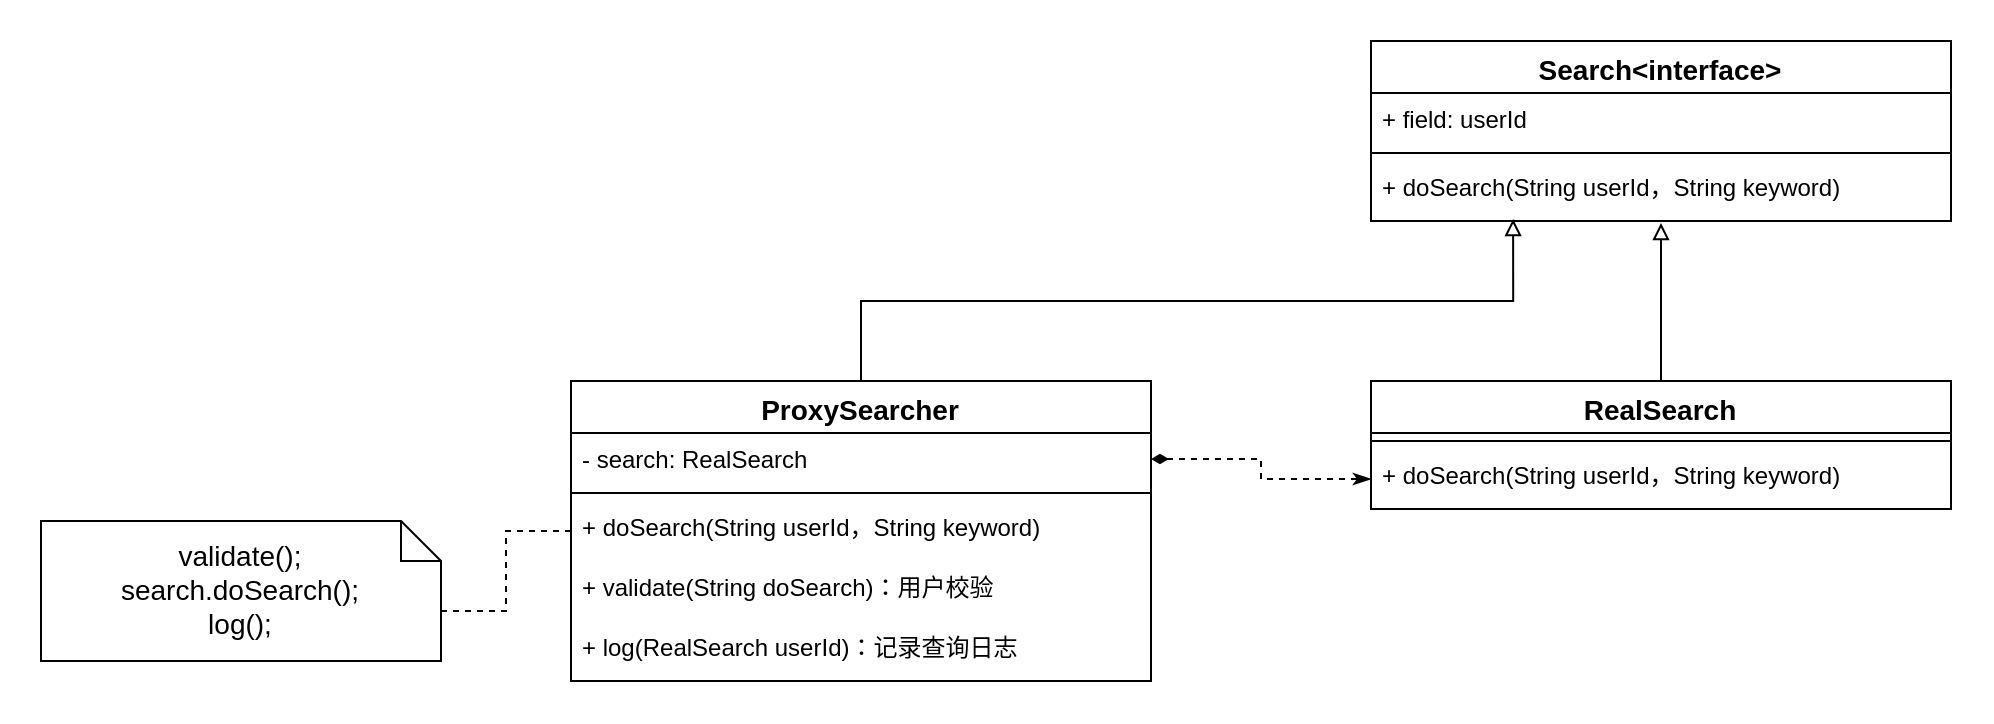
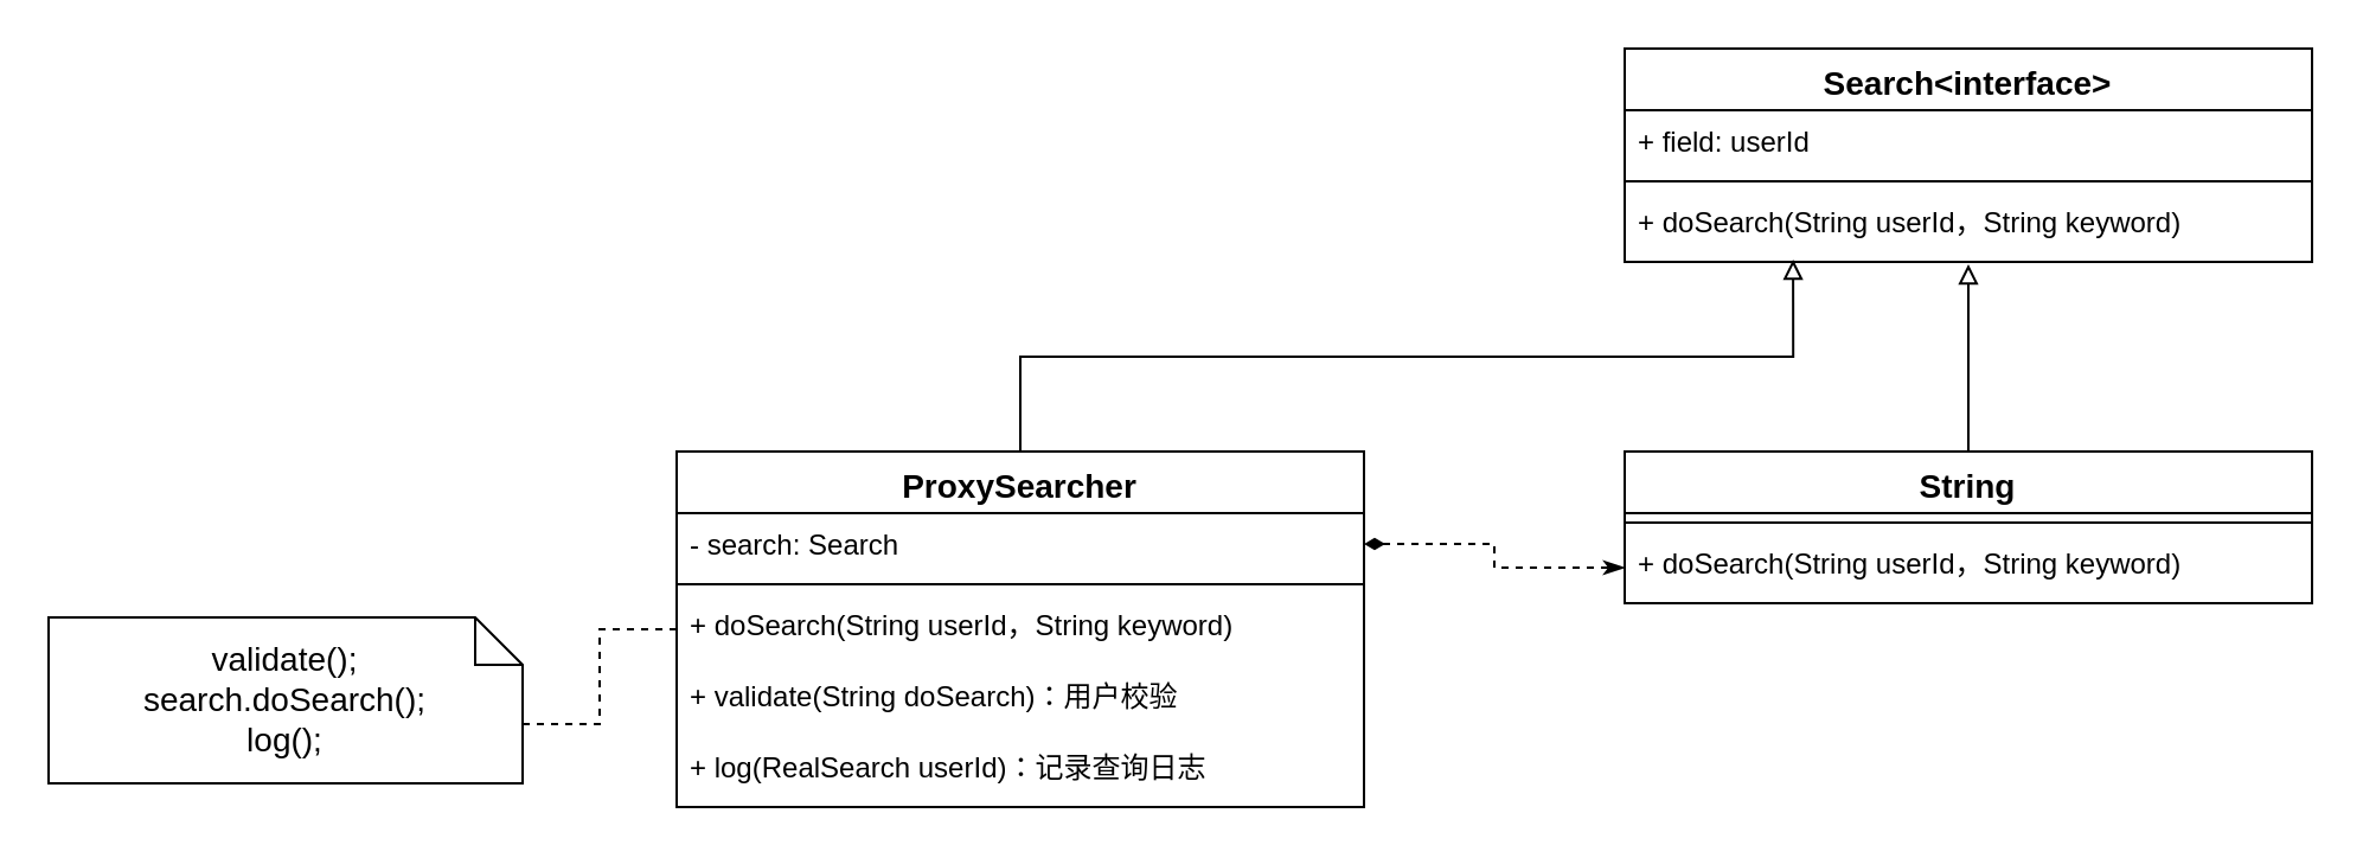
  <mxCell id="0" />
  <mxCell id="1" parent="0" />
  <mxCell id="2" value="Search&lt;interface&gt;" style="swimlane;fontStyle=1;align=center;verticalAlign=top;childLayout=stackLayout;horizontal=1;startSize=26;horizontalStack=0;resizeParent=1;resizeParentMax=0;resizeLast=0;collapsible=1;marginBottom=0;fontSize=14;" vertex="1" parent="1"><mxGeometry x="685" y="20" width="290" height="90" as="geometry" /></mxCell>
  <mxCell id="3" value="+ field: userId" style="text;strokeColor=none;fillColor=none;align=left;verticalAlign=top;spacingLeft=4;spacingRight=4;overflow=hidden;rotatable=0;points=[[0,0.5],[1,0.5]];portConstraint=eastwest;" vertex="1" parent="2"><mxGeometry y="26" width="290" height="26" as="geometry" /></mxCell>
  <mxCell id="4" value="" style="line;strokeWidth=1;fillColor=none;align=left;verticalAlign=middle;spacingTop=-1;spacingLeft=3;spacingRight=3;rotatable=0;labelPosition=right;points=[];portConstraint=eastwest;" vertex="1" parent="2"><mxGeometry y="52" width="290" height="8" as="geometry" /></mxCell>
  <mxCell id="5" value="+ doSearch(String userId，String keyword)" style="text;strokeColor=none;fillColor=none;align=left;verticalAlign=top;spacingLeft=4;spacingRight=4;overflow=hidden;rotatable=0;points=[[0,0.5],[1,0.5]];portConstraint=eastwest;" vertex="1" parent="2"><mxGeometry y="60" width="290" height="30" as="geometry" /></mxCell>
  <mxCell id="6" style="edgeStyle=orthogonalEdgeStyle;rounded=0;orthogonalLoop=1;jettySize=auto;html=1;exitX=0.5;exitY=0;exitDx=0;exitDy=0;entryX=0.5;entryY=1.033;entryDx=0;entryDy=0;entryPerimeter=0;fontSize=14;endArrow=block;endFill=0;" edge="1" parent="1" source="7" target="5"><mxGeometry relative="1" as="geometry" /></mxCell>
- <mxCell id="7" value="RealSearch" style="swimlane;fontStyle=1;align=center;verticalAlign=top;childLayout=stackLayout;horizontal=1;startSize=26;horizontalStack=0;resizeParent=1;resizeParentMax=0;resizeLast=0;collapsible=1;marginBottom=0;fontSize=14;" vertex="1" parent="1"><mxGeometry x="685" y="190" width="290" height="64" as="geometry" /></mxCell>
+ <mxCell id="7" value="String" style="swimlane;fontStyle=1;align=center;verticalAlign=top;childLayout=stackLayout;horizontal=1;startSize=26;horizontalStack=0;resizeParent=1;resizeParentMax=0;resizeLast=0;collapsible=1;marginBottom=0;fontSize=14;" vertex="1" parent="1"><mxGeometry x="685" y="190" width="290" height="64" as="geometry" /></mxCell>
  <mxCell id="8" value="" style="line;strokeWidth=1;fillColor=none;align=left;verticalAlign=middle;spacingTop=-1;spacingLeft=3;spacingRight=3;rotatable=0;labelPosition=right;points=[];portConstraint=eastwest;" vertex="1" parent="7"><mxGeometry y="26" width="290" height="8" as="geometry" /></mxCell>
  <mxCell id="9" value="+ doSearch(String userId，String keyword)" style="text;strokeColor=none;fillColor=none;align=left;verticalAlign=top;spacingLeft=4;spacingRight=4;overflow=hidden;rotatable=0;points=[[0,0.5],[1,0.5]];portConstraint=eastwest;" vertex="1" parent="7"><mxGeometry y="34" width="290" height="30" as="geometry" /></mxCell>
  <mxCell id="10" style="edgeStyle=orthogonalEdgeStyle;rounded=0;orthogonalLoop=1;jettySize=auto;html=1;exitX=0.5;exitY=0;exitDx=0;exitDy=0;entryX=0.245;entryY=0.967;entryDx=0;entryDy=0;entryPerimeter=0;fontSize=14;endArrow=block;endFill=0;" edge="1" parent="1" source="11" target="5"><mxGeometry relative="1" as="geometry" /></mxCell>
  <mxCell id="11" value="ProxySearcher" style="swimlane;fontStyle=1;align=center;verticalAlign=top;childLayout=stackLayout;horizontal=1;startSize=26;horizontalStack=0;resizeParent=1;resizeParentMax=0;resizeLast=0;collapsible=1;marginBottom=0;fontSize=14;" vertex="1" parent="1"><mxGeometry x="285" y="190" width="290" height="150" as="geometry" /></mxCell>
- <mxCell id="12" value="- search: RealSearch" style="text;strokeColor=none;fillColor=none;align=left;verticalAlign=top;spacingLeft=4;spacingRight=4;overflow=hidden;rotatable=0;points=[[0,0.5],[1,0.5]];portConstraint=eastwest;" vertex="1" parent="11"><mxGeometry y="26" width="290" height="26" as="geometry" /></mxCell>
+ <mxCell id="12" value="- search: Search" style="text;strokeColor=none;fillColor=none;align=left;verticalAlign=top;spacingLeft=4;spacingRight=4;overflow=hidden;rotatable=0;points=[[0,0.5],[1,0.5]];portConstraint=eastwest;" vertex="1" parent="11"><mxGeometry y="26" width="290" height="26" as="geometry" /></mxCell>
  <mxCell id="13" value="" style="line;strokeWidth=1;fillColor=none;align=left;verticalAlign=middle;spacingTop=-1;spacingLeft=3;spacingRight=3;rotatable=0;labelPosition=right;points=[];portConstraint=eastwest;" vertex="1" parent="11"><mxGeometry y="52" width="290" height="8" as="geometry" /></mxCell>
  <mxCell id="14" value="+ doSearch(String userId，String keyword)" style="text;strokeColor=none;fillColor=none;align=left;verticalAlign=top;spacingLeft=4;spacingRight=4;overflow=hidden;rotatable=0;points=[[0,0.5],[1,0.5]];portConstraint=eastwest;" vertex="1" parent="11"><mxGeometry y="60" width="290" height="30" as="geometry" /></mxCell>
  <mxCell id="15" value="+ validate(String doSearch)：用户校验" style="text;strokeColor=none;fillColor=none;align=left;verticalAlign=top;spacingLeft=4;spacingRight=4;overflow=hidden;rotatable=0;points=[[0,0.5],[1,0.5]];portConstraint=eastwest;" vertex="1" parent="11"><mxGeometry y="90" width="290" height="30" as="geometry" /></mxCell>
  <mxCell id="16" value="+ log(RealSearch userId)：记录查询日志" style="text;strokeColor=none;fillColor=none;align=left;verticalAlign=top;spacingLeft=4;spacingRight=4;overflow=hidden;rotatable=0;points=[[0,0.5],[1,0.5]];portConstraint=eastwest;" vertex="1" parent="11"><mxGeometry y="120" width="290" height="30" as="geometry" /></mxCell>
  <mxCell id="17" style="edgeStyle=orthogonalEdgeStyle;rounded=0;orthogonalLoop=1;jettySize=auto;html=1;exitX=1;exitY=0.5;exitDx=0;exitDy=0;entryX=0;entryY=0.5;entryDx=0;entryDy=0;fontSize=14;endArrow=classicThin;endFill=1;startArrow=diamondThin;startFill=1;dashed=1;" edge="1" parent="1" source="12" target="9"><mxGeometry relative="1" as="geometry" /></mxCell>
  <mxCell id="18" style="edgeStyle=orthogonalEdgeStyle;rounded=0;orthogonalLoop=1;jettySize=auto;html=1;exitX=0;exitY=0;exitDx=200;exitDy=45;exitPerimeter=0;entryX=0;entryY=0.5;entryDx=0;entryDy=0;dashed=1;fontSize=14;startArrow=none;startFill=0;endArrow=none;endFill=0;" edge="1" parent="1" source="19" target="14"><mxGeometry relative="1" as="geometry" /></mxCell>
  <mxCell id="19" value="validate();&lt;br&gt;search.doSearch();&lt;br&gt;log();" style="shape=note;size=20;whiteSpace=wrap;html=1;fontSize=14;" vertex="1" parent="1"><mxGeometry x="20" y="260" width="200" height="70" as="geometry" /></mxCell>
